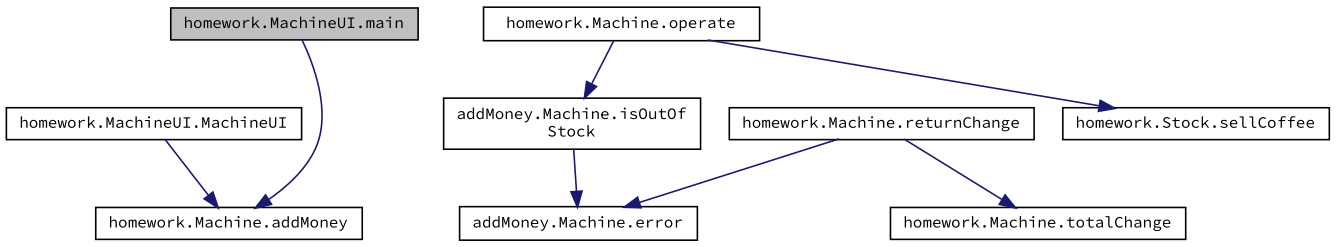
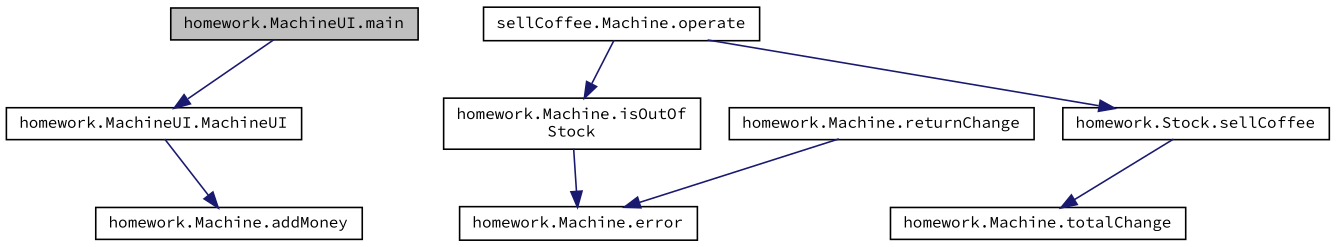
  digraph {
    fontname="Source Code Pro"
    rankdir=TB
    node [color=black fillcolor=white fontname="Source Code Pro" fontsize=10 shape=record style=filled]
    edge [color=midnightblue fontname="Source Code Pro" fontsize=10 labelfontname=Helvetica labelfontsize=10 style=solid]
    n1 [fillcolor=grey75 fontcolor=black height=0.2 label="homework.MachineUI.main" width=0.4]
    n2 [height=0.2 label="homework.MachineUI.MachineUI" width=0.4]
    n3 [height=0.2 label="homework.Machine.addMoney" width=0.4]
-   n4 [height=0.2 label="homework.Machine.operate" width=0.4]
-   n5 [height=0.2 label="addMoney.Machine.isOutOf\lStock" width=0.4]
+   n4 [height=0.2 label="sellCoffee.Machine.operate" width=0.4]
+   n5 [height=0.2 label="homework.Machine.isOutOf\lStock" width=0.4]
    n6 [height=0.2 label="homework.Stock.sellCoffee" width=0.4]
    n7 [height=0.2 label="homework.Machine.returnChange" width=0.4]
-   n8 [height=0.2 label="addMoney.Machine.error" width=0.4]
+   n8 [height=0.2 label="homework.Machine.error" width=0.4]
    n9 [height=0.2 label="homework.Machine.totalChange" width=0.4]
-   n1 -> n3
+   n1 -> n2
    n2 -> n3
    n4 -> n5
    n4 -> n6
    n5 -> n8
    n7 -> n8
-   n7 -> n9
+   n6 -> n9
  }
